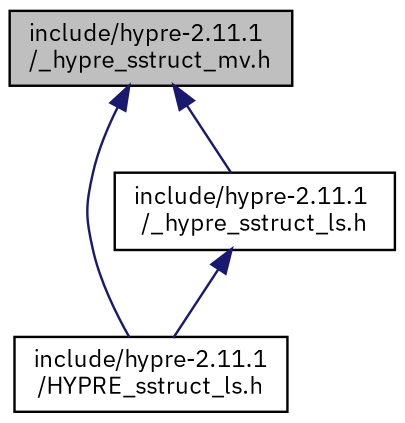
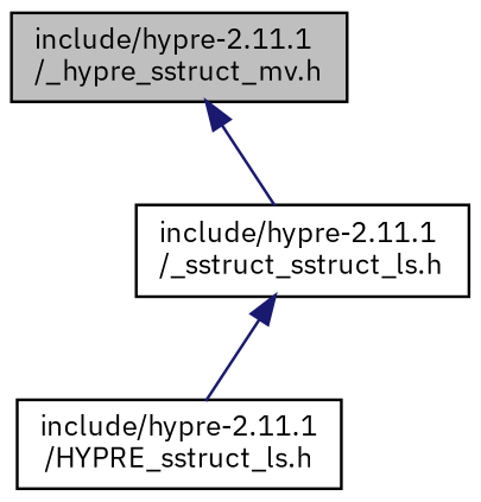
  digraph {
    fontname="IBM Plex Sans"
    node [color=black fillcolor=white fontname="IBM Plex Sans" fontsize=10 shape=record style=filled]
    edge [color=midnightblue dir=back fontname="IBM Plex Sans" fontsize=10 labelfontname=Helvetica labelfontsize=10 style=solid]
    n1 [fillcolor=grey75 fontcolor=black height=0.2 label="include/hypre-2.11.1\l/_hypre_sstruct_mv.h" width=0.4]
    n2 [height=0.2 label="include/hypre-2.11.1\l/HYPRE_sstruct_ls.h" width=0.4]
-   n3 [height=0.2 label="include/hypre-2.11.1\l/_hypre_sstruct_ls.h" width=0.4]
-   n1 -> n2
+   n3 [height=0.2 label="include/hypre-2.11.1\l/_sstruct_sstruct_ls.h" width=0.4]
    n1 -> n3
    n3 -> n2
  }
